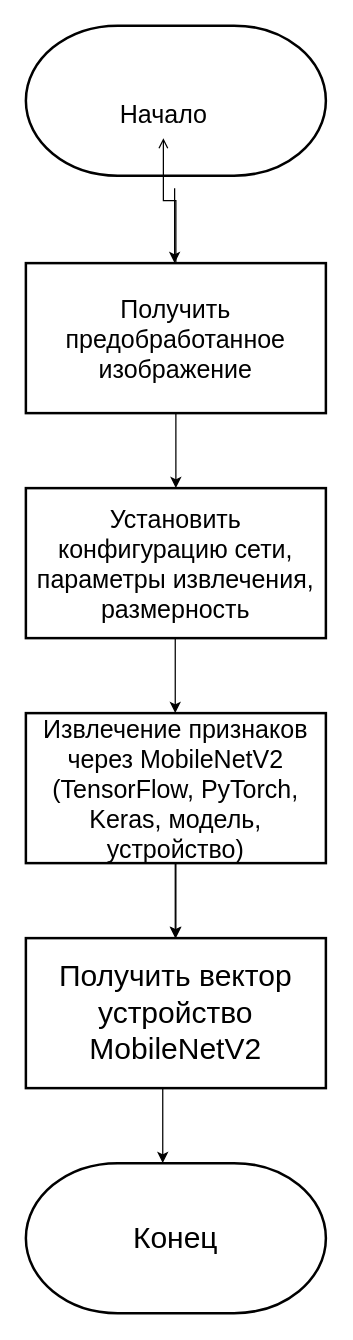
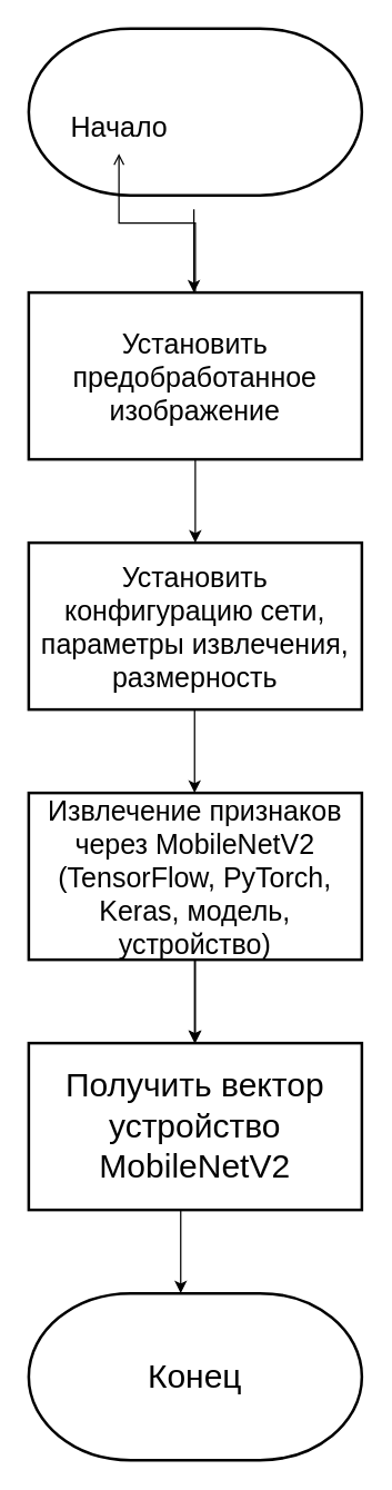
  <mxCell id="0" />
  <mxCell id="1" parent="0" />
  <mxCell id="2" value="" style="strokeWidth=2;html=1;shape=mxgraph.flowchart.terminator;whiteSpace=wrap;fillColor=light-dark(#FFFFFF,#FEFEFE);strokeColor=light-dark(#000000,#000000);fontColor=light-dark(#000000,#010101);" vertex="1" parent="1"><mxGeometry x="20" y="20" width="240" height="120" as="geometry" /></mxCell>
- <mxCell id="3" value="&lt;font style=&quot;font-size: 20px;&quot;&gt;Начало&lt;/font&gt;" style="text;html=1;align=center;verticalAlign=middle;resizable=0;points=[];autosize=1;strokeColor=none;fillColor=none;fontColor=light-dark(#000000,#010101);" vertex="1" parent="1"><mxGeometry x="85" y="70" width="90" height="40" as="geometry" /></mxCell>
+ <mxCell id="3" value="&lt;font style=&quot;font-size: 20px;&quot;&gt;Начало&lt;/font&gt;" style="text;html=1;align=center;verticalAlign=middle;resizable=0;points=[];autosize=1;strokeColor=none;fillColor=none;fontColor=light-dark(#000000,#010101);" vertex="1" parent="1"><mxGeometry x="40" y="70" width="90" height="40" as="geometry" /></mxCell>
  <mxCell id="4" value="" style="endArrow=classic;html=1;rounded=0;strokeColor=light-dark(#000000,#000000);entryX=0.5;entryY=0;entryDx=0;entryDy=0;" edge="1" parent="1" target="5"><mxGeometry width="50" height="50" relative="1" as="geometry"><mxPoint x="140" y="330" as="sourcePoint" /><mxPoint x="140" y="410" as="targetPoint" /><Array as="points"><mxPoint x="140" y="360" /></Array></mxGeometry></mxCell>
  <mxCell id="5" value="&lt;font style=&quot;color: light-dark(rgb(0, 0, 0), rgb(0, 0, 0)); font-size: 20px;&quot;&gt;Установить конфигурацию сети, параметры извлечения, размерность&lt;/font&gt;" style="rounded=0;whiteSpace=wrap;html=1;fillColor=light-dark(#FFFFFF,#FBFBFB);strokeColor=light-dark(#000000,#000000);strokeWidth=2;" vertex="1" parent="1"><mxGeometry x="20" y="390" width="240" height="120" as="geometry" /></mxCell>
  <mxCell id="6" value="" style="edgeStyle=orthogonalEdgeStyle;rounded=0;orthogonalLoop=1;jettySize=auto;html=1;" edge="1" parent="1" source="7" target="9"><mxGeometry relative="1" as="geometry" /></mxCell>
  <mxCell id="7" value="&lt;font style=&quot;color: light-dark(rgb(0, 0, 0), rgb(0, 0, 0)); font-size: 20px;&quot;&gt;Извлечение признаков через MobileNetV2 (TensorFlow, PyTorch, Keras, модель, устройство)&lt;/font&gt;" style="rounded=0;whiteSpace=wrap;html=1;fillColor=light-dark(#FFFFFF,#FBFBFB);strokeColor=light-dark(#000000,#000000);strokeWidth=2;" vertex="1" parent="1"><mxGeometry x="20" y="570" width="240" height="120" as="geometry" /></mxCell>
  <mxCell id="8" value="" style="endArrow=classic;html=1;rounded=0;strokeColor=light-dark(#000000,#000000);entryX=0.5;entryY=0;entryDx=0;entryDy=0;" edge="1" parent="1"><mxGeometry width="50" height="50" relative="1" as="geometry"><mxPoint x="139.5" y="510" as="sourcePoint" /><mxPoint x="139.5" y="570" as="targetPoint" /></mxGeometry></mxCell>
  <mxCell id="9" value="&lt;font style=&quot;color: light-dark(rgb(0, 0, 0), rgb(0, 0, 0)); font-size: 24px;&quot;&gt;Получить вектор устройство MobileNetV2&lt;/font&gt;" style="rounded=0;whiteSpace=wrap;html=1;fillColor=light-dark(#FFFFFF,#FBFBFB);strokeColor=light-dark(#000000,#000000);strokeWidth=2;" vertex="1" parent="1"><mxGeometry x="20" y="750" width="240" height="120" as="geometry" /></mxCell>
  <mxCell id="10" value="" style="endArrow=classic;html=1;rounded=0;strokeColor=light-dark(#000000,#000000);entryX=0.5;entryY=0;entryDx=0;entryDy=0;" edge="1" parent="1"><mxGeometry width="50" height="50" relative="1" as="geometry"><mxPoint x="139.5" y="690" as="sourcePoint" /><mxPoint x="139.5" y="750" as="targetPoint" /></mxGeometry></mxCell>
  <mxCell id="11" value="" style="endArrow=classic;html=1;rounded=0;strokeColor=light-dark(#000000,#000000);entryX=0.5;entryY=0;entryDx=0;entryDy=0;" edge="1" parent="1"><mxGeometry width="50" height="50" relative="1" as="geometry"><mxPoint x="129.5" y="870" as="sourcePoint" /><mxPoint x="129.5" y="930" as="targetPoint" /></mxGeometry></mxCell>
  <mxCell id="12" value="&lt;font style=&quot;color: light-dark(rgb(0, 0, 0), rgb(3, 3, 3));&quot;&gt;&lt;span style=&quot;font-size: 24px;&quot;&gt;Конец&lt;/span&gt;&lt;/font&gt;" style="strokeWidth=2;html=1;shape=mxgraph.flowchart.terminator;whiteSpace=wrap;fillColor=light-dark(#FFFFFF,#FEFEFE);strokeColor=light-dark(#000000,#000000);fontColor=light-dark(#000000,#010101);" vertex="1" parent="1"><mxGeometry x="20" y="930" width="240" height="120" as="geometry" /></mxCell>
  <mxCell id="13" value="" style="edgeStyle=orthogonalEdgeStyle;rounded=0;orthogonalLoop=1;jettySize=auto;html=1;endArrow=open;" edge="1" parent="1" source="14" target="3"><mxGeometry relative="1" as="geometry" /></mxCell>
- <mxCell id="14" value="&lt;font style=&quot;color: light-dark(rgb(0, 0, 0), rgb(0, 0, 0)); font-size: 20px;&quot;&gt;Получить предобработанное изображение&lt;/font&gt;" style="rounded=0;whiteSpace=wrap;html=1;fillColor=light-dark(#FFFFFF,#FBFBFB);strokeColor=light-dark(#000000,#000000);strokeWidth=2;" vertex="1" parent="1"><mxGeometry x="20" y="210" width="240" height="120" as="geometry" /></mxCell>
+ <mxCell id="14" value="&lt;font style=&quot;color: light-dark(rgb(0, 0, 0), rgb(0, 0, 0)); font-size: 20px;&quot;&gt;Установить предобработанное изображение&lt;/font&gt;" style="rounded=0;whiteSpace=wrap;html=1;fillColor=light-dark(#FFFFFF,#FBFBFB);strokeColor=light-dark(#000000,#000000);strokeWidth=2;" vertex="1" parent="1"><mxGeometry x="20" y="210" width="240" height="120" as="geometry" /></mxCell>
  <mxCell id="15" value="" style="endArrow=classic;html=1;rounded=0;strokeColor=light-dark(#000000,#000000);entryX=0.5;entryY=0;entryDx=0;entryDy=0;" edge="1" parent="1"><mxGeometry width="50" height="50" relative="1" as="geometry"><mxPoint x="139" y="150" as="sourcePoint" /><mxPoint x="139" y="210" as="targetPoint" /><Array as="points"><mxPoint x="139" y="180" /></Array></mxGeometry></mxCell>
